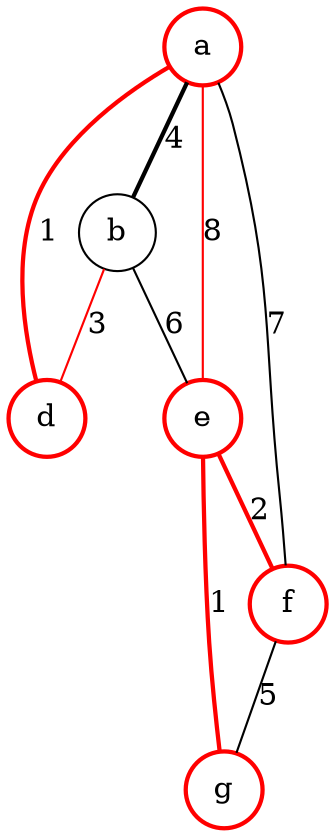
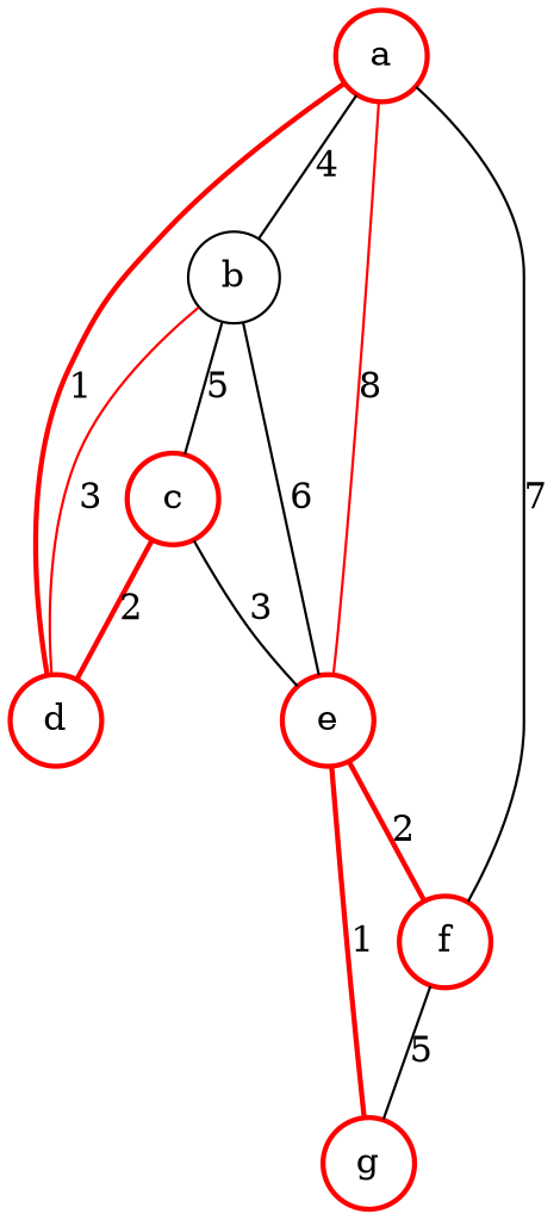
  graph {
    rankdir=TB
    node [color=red shape=circle style=bold]
    n1 [label=a]
    n2 [label=b color="" style=""]
    n3 [label=d]
    n4 [label=e]
    n5 [label=f]
+   n6 [label=c]
    n7 [label=g]
-   n1 -- n2 [label=4 style=bold]
+   n1 -- n2 [label=4]
    n1 -- n3 [color=red label=1 style=bold]
    n1 -- n4 [color=red label=8]
    n1 -- n5 [label=7]
    n2 -- n3 [color=red label=3]
    n2 -- n4 [label=6]
+   n2 -- n6 [label=5]
    n4 -- n5 [color=red label=2 style=bold]
    n4 -- n7 [color=red label=1 style=bold]
    n5 -- n7 [label=5]
+   n6 -- n3 [color=red label=2 style=bold]
+   n6 -- n4 [label=3]
  }
